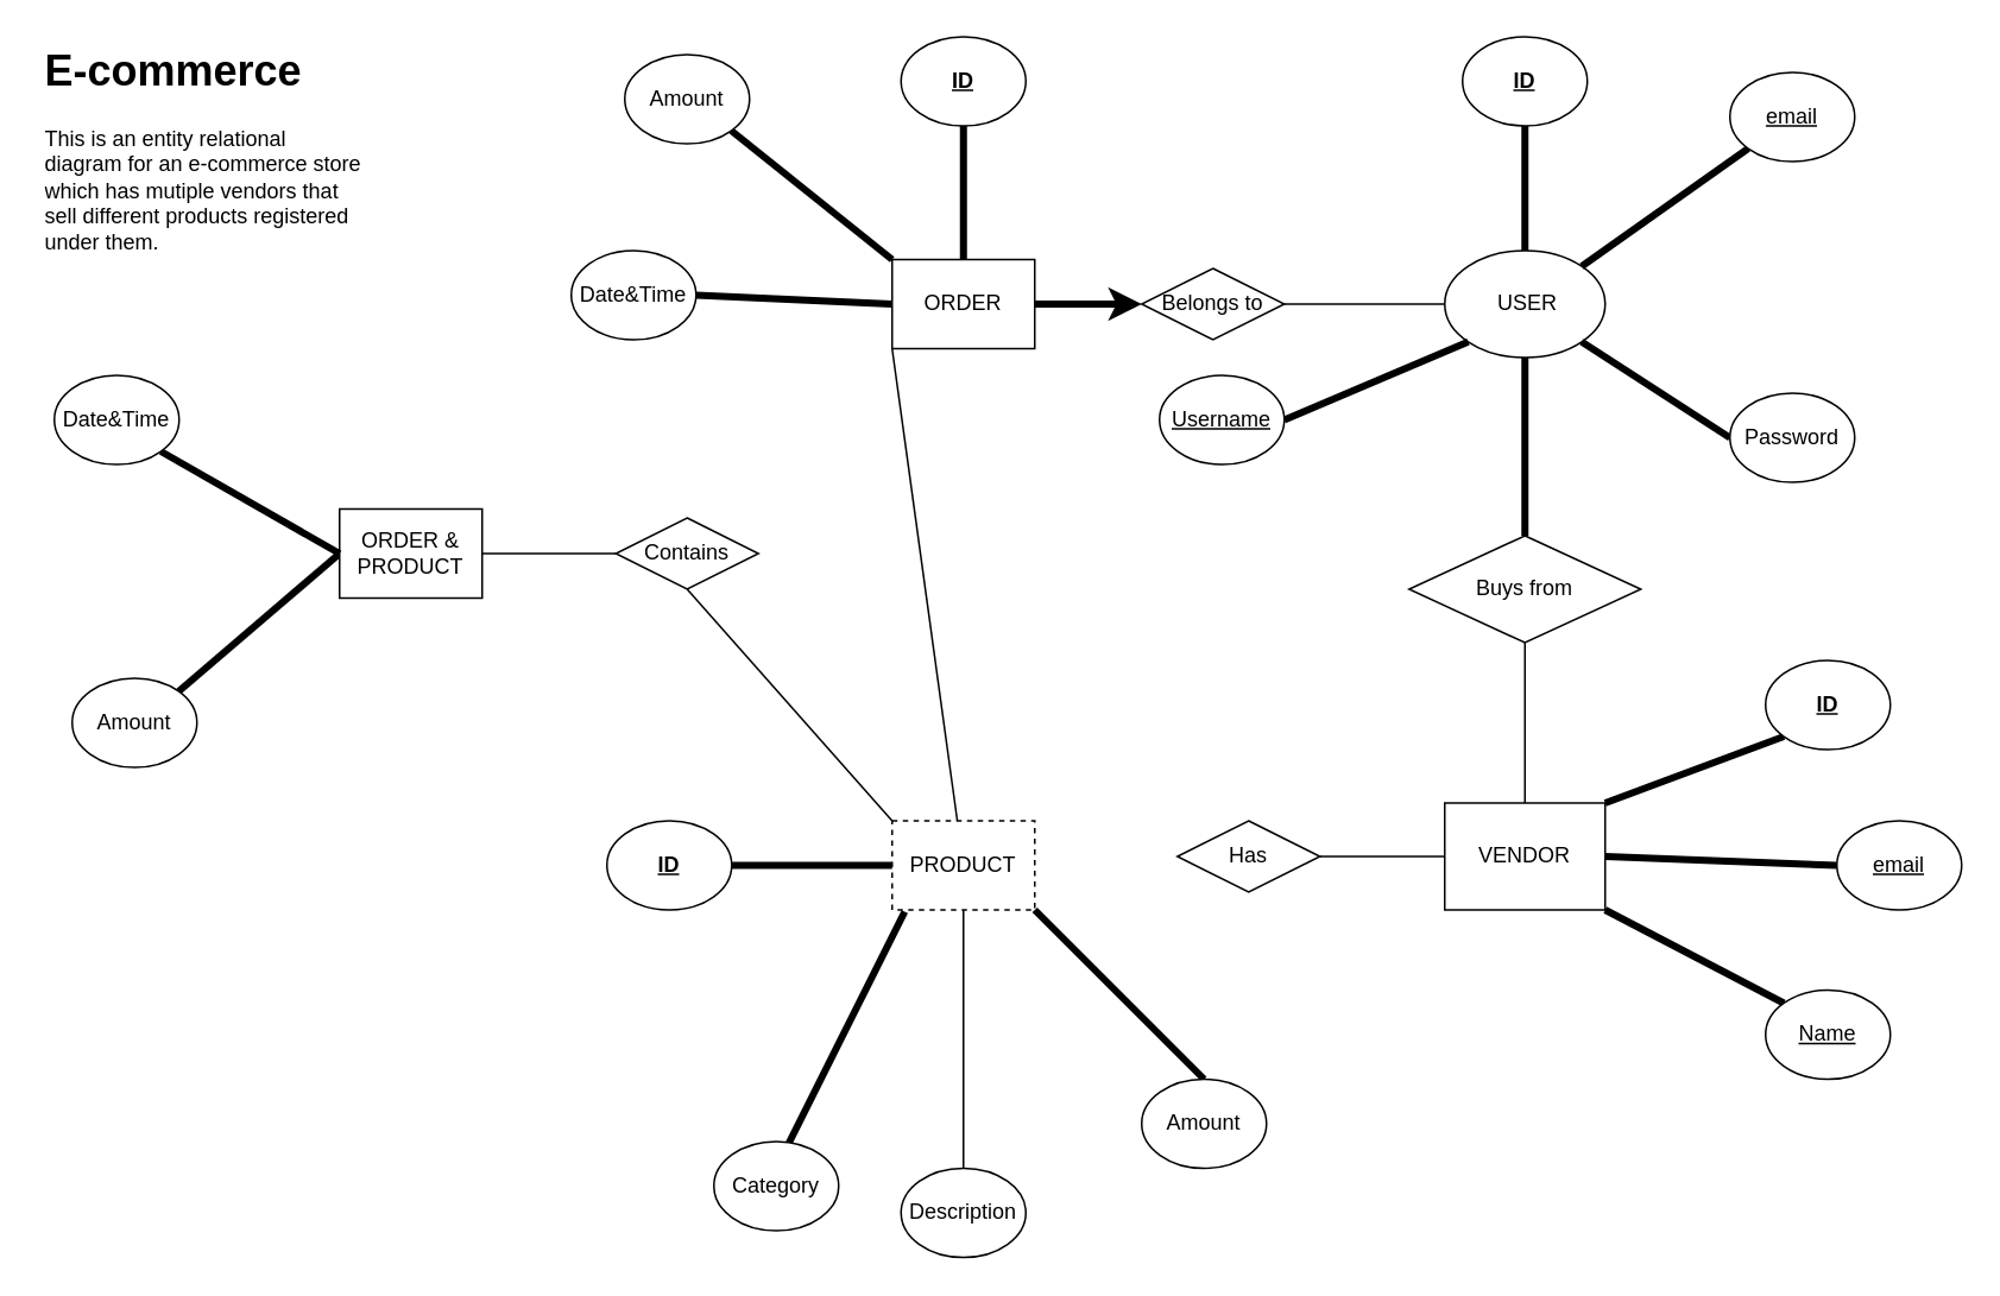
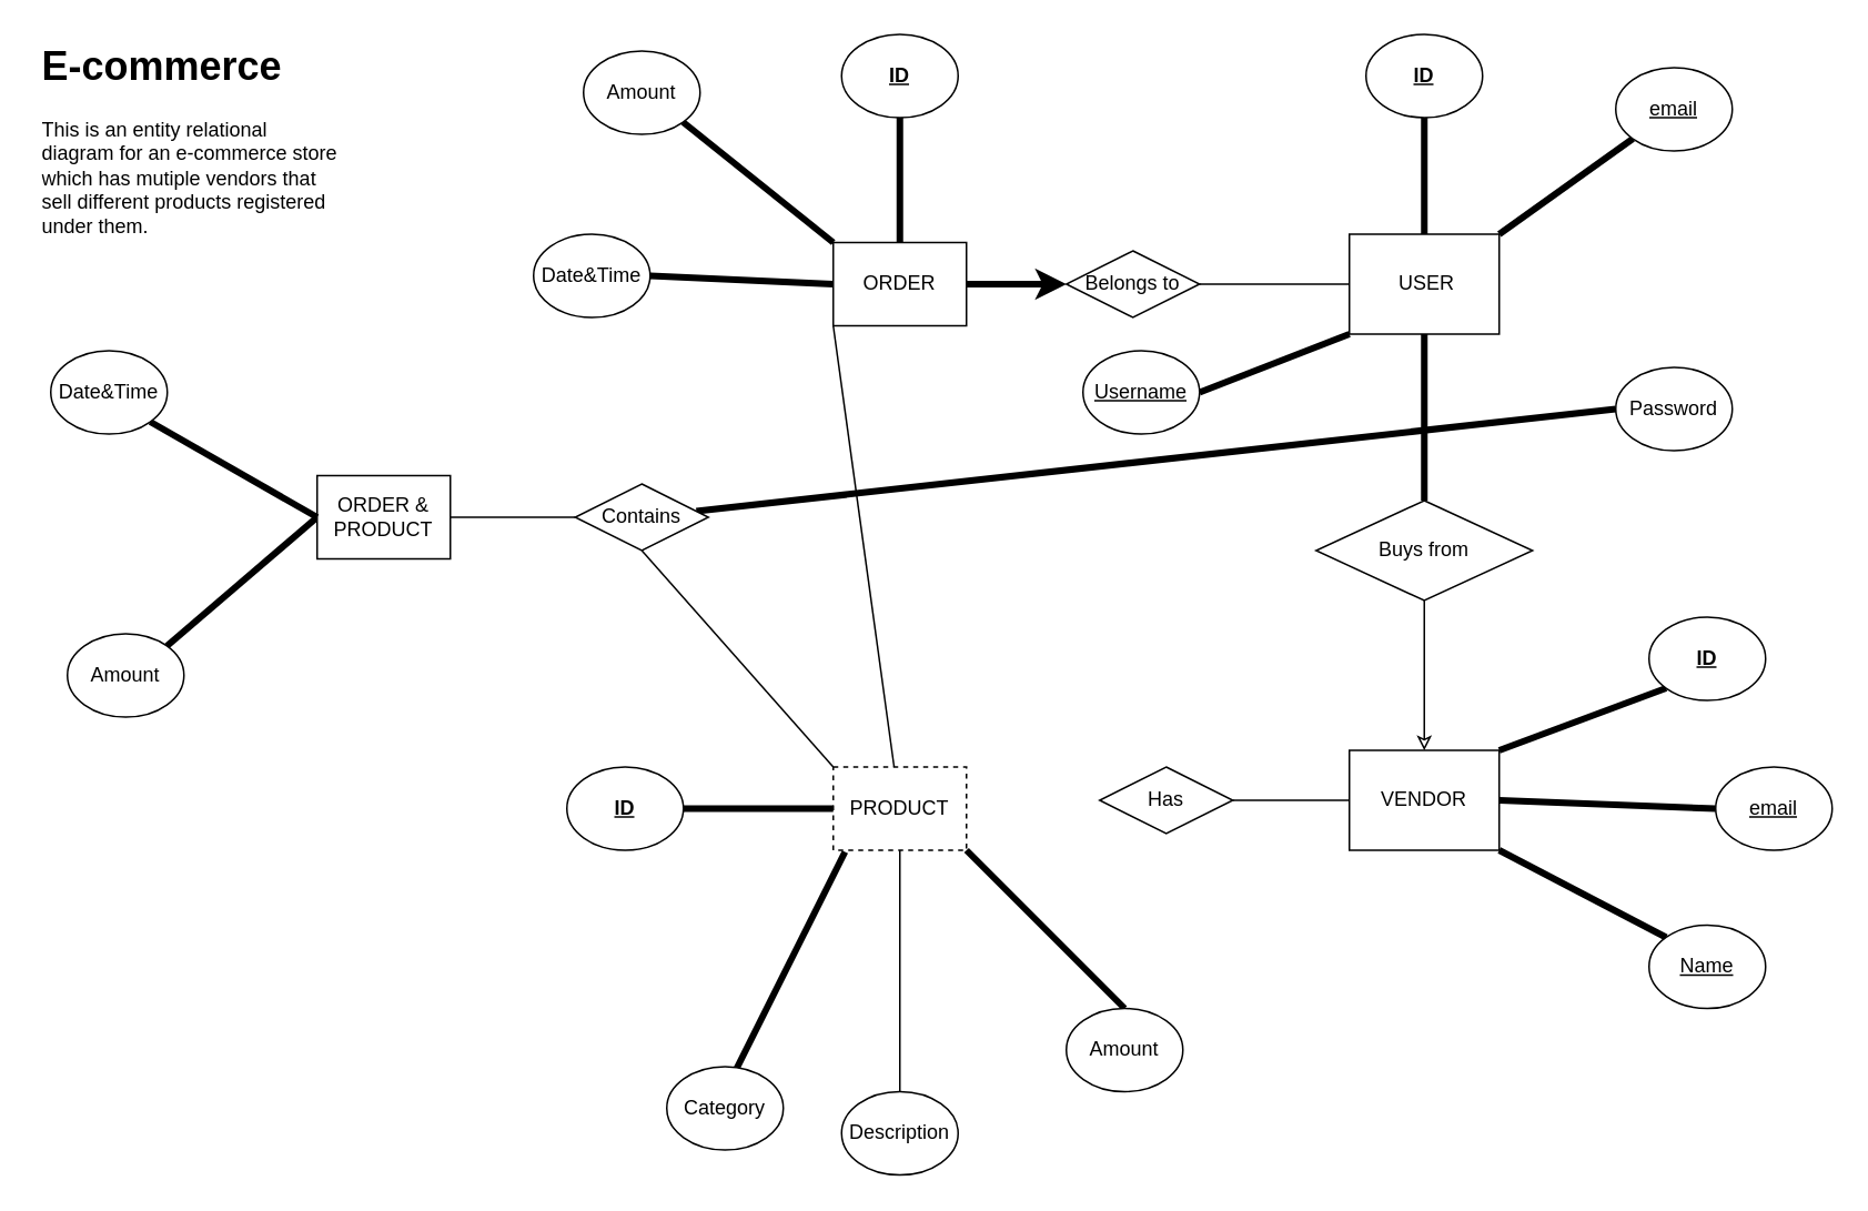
  <mxCell id="0" />
  <mxCell id="1" parent="0" />
  <mxCell id="2" style="edgeStyle=none;html=1;exitX=0.5;exitY=1;exitDx=0;exitDy=0;entryX=0.5;entryY=0;entryDx=0;entryDy=0;endArrow=none;endFill=0;strokeWidth=4;" parent="1" source="4" target="22" edge="1"><mxGeometry relative="1" as="geometry" /></mxCell>
  <mxCell id="3" style="edgeStyle=none;html=1;exitX=0;exitY=0.5;exitDx=0;exitDy=0;entryX=1;entryY=0.5;entryDx=0;entryDy=0;endArrow=none;endFill=0;" parent="1" source="4" target="29" edge="1"><mxGeometry relative="1" as="geometry" /></mxCell>
- <mxCell id="4" value="&amp;nbsp;USER" style="ellipse;whiteSpace=wrap;html=1;" parent="1" vertex="1"><mxGeometry x="810" y="140" width="90" height="60" as="geometry" /></mxCell>
+ <mxCell id="4" value="&amp;nbsp;USER" style="rounded=0;whiteSpace=wrap;html=1;" parent="1" vertex="1"><mxGeometry x="810" y="140" width="90" height="60" as="geometry" /></mxCell>
  <mxCell id="5" style="edgeStyle=none;html=1;exitX=0;exitY=0.5;exitDx=0;exitDy=0;entryX=1;entryY=0.5;entryDx=0;entryDy=0;endArrow=none;endFill=0;" parent="1" source="7" target="34" edge="1"><mxGeometry relative="1" as="geometry" /></mxCell>
  <mxCell id="6" style="edgeStyle=none;html=1;exitX=1;exitY=0.5;exitDx=0;exitDy=0;entryX=0;entryY=0.5;entryDx=0;entryDy=0;endArrow=none;endFill=0;strokeWidth=4;" parent="1" source="7" target="48" edge="1"><mxGeometry relative="1" as="geometry" /></mxCell>
  <mxCell id="7" value="VENDOR" style="rounded=0;whiteSpace=wrap;html=1;" parent="1" vertex="1"><mxGeometry x="810" y="450" width="90" height="60" as="geometry" /></mxCell>
  <mxCell id="8" value="&lt;h1&gt;E-commerce&amp;nbsp;&lt;/h1&gt;&lt;p&gt;This is an entity relational diagram for an e-commerce store which has mutiple vendors that sell different products registered under them.&lt;/p&gt;" style="text;html=1;strokeColor=none;fillColor=none;spacing=5;spacingTop=-20;whiteSpace=wrap;overflow=hidden;rounded=0;" parent="1" vertex="1"><mxGeometry x="20" width="190" height="120" as="geometry" y="20" /></mxCell>
  <mxCell id="9" style="edgeStyle=none;html=1;exitX=0;exitY=1;exitDx=0;exitDy=0;entryX=1;entryY=0;entryDx=0;entryDy=0;endArrow=none;endFill=0;endSize=6;strokeWidth=4;" parent="1" source="10" target="4" edge="1"><mxGeometry relative="1" as="geometry" /></mxCell>
  <mxCell id="10" value="&lt;u&gt;email&lt;/u&gt;" style="ellipse;whiteSpace=wrap;html=1;" parent="1" vertex="1"><mxGeometry x="970" y="40" width="70" height="50" as="geometry" /></mxCell>
  <mxCell id="11" style="edgeStyle=none;html=1;exitX=0.5;exitY=1;exitDx=0;exitDy=0;entryX=0.5;entryY=0;entryDx=0;entryDy=0;endArrow=none;endFill=0;strokeWidth=4;" parent="1" source="12" target="4" edge="1"><mxGeometry relative="1" as="geometry" /></mxCell>
  <mxCell id="12" value="&lt;b&gt;&lt;u&gt;ID&lt;/u&gt;&lt;/b&gt;" style="ellipse;whiteSpace=wrap;html=1;" parent="1" vertex="1"><mxGeometry x="820" width="70" height="50" as="geometry" y="20" /></mxCell>
  <mxCell id="13" style="edgeStyle=none;html=1;exitX=0;exitY=0;exitDx=0;exitDy=0;entryX=1;entryY=1;entryDx=0;entryDy=0;strokeWidth=4;endArrow=none;endFill=0;endSize=6;" parent="1" source="14" target="7" edge="1"><mxGeometry relative="1" as="geometry" /></mxCell>
  <mxCell id="14" value="&lt;u&gt;Name&lt;/u&gt;" style="ellipse;whiteSpace=wrap;html=1;" parent="1" vertex="1"><mxGeometry x="990" y="555" width="70" height="50" as="geometry" /></mxCell>
  <mxCell id="15" style="edgeStyle=none;html=1;exitX=0;exitY=1;exitDx=0;exitDy=0;entryX=1;entryY=0;entryDx=0;entryDy=0;strokeWidth=4;endArrow=none;endFill=0;endSize=6;" parent="1" source="16" target="7" edge="1"><mxGeometry relative="1" as="geometry" /></mxCell>
  <mxCell id="16" value="&lt;b&gt;&lt;u&gt;ID&lt;/u&gt;&lt;/b&gt;" style="ellipse;whiteSpace=wrap;html=1;" parent="1" vertex="1"><mxGeometry x="990" y="370" width="70" height="50" as="geometry" /></mxCell>
  <mxCell id="17" style="edgeStyle=none;html=1;exitX=1;exitY=0.5;exitDx=0;exitDy=0;entryX=0;entryY=1;entryDx=0;entryDy=0;endArrow=none;endFill=0;strokeWidth=4;" parent="1" source="18" target="4" edge="1"><mxGeometry relative="1" as="geometry" /></mxCell>
  <mxCell id="18" value="&lt;u&gt;Username&lt;span style=&quot;color: rgba(0, 0, 0, 0); font-family: monospace; font-size: 0px; text-align: start;&quot;&gt;%3CmxGraphModel%3E%3Croot%3E%3CmxCell%20id%3D%220%22%2F%3E%3CmxCell%20id%3D%221%22%20parent%3D%220%22%2F%3E%3CmxCell%20id%3D%222%22%20value%3D%22%22%20style%3D%22ellipse%3BwhiteSpace%3Dwrap%3Bhtml%3D1%3B%22%20vertex%3D%221%22%20parent%3D%221%22%3E%3CmxGeometry%20x%3D%22379%22%20y%3D%2210%22%20width%3D%2270%22%20height%3D%2250%22%20as%3D%22geometry%22%2F%3E%3C%2FmxCell%3E%3C%2Froot%3E%3C%2FmxGraphModel%3E&lt;/span&gt;&lt;/u&gt;" style="ellipse;whiteSpace=wrap;html=1;" parent="1" vertex="1"><mxGeometry x="650" y="210" width="70" height="50" as="geometry" /></mxCell>
- <mxCell id="19" style="edgeStyle=none;html=1;exitX=0;exitY=0.5;exitDx=0;exitDy=0;entryX=1;entryY=1;entryDx=0;entryDy=0;endArrow=none;endFill=0;strokeWidth=4;" parent="1" source="20" target="4" edge="1"><mxGeometry relative="1" as="geometry" /></mxCell>
+ <mxCell id="19" style="edgeStyle=none;html=1;exitX=0;exitY=0.5;exitDx=0;exitDy=0;endArrow=none;endFill=0;strokeWidth=4;" parent="1" source="20" target="47" edge="1"><mxGeometry relative="1" as="geometry" /></mxCell>
  <mxCell id="20" value="Password" style="ellipse;whiteSpace=wrap;html=1;" parent="1" vertex="1"><mxGeometry x="970" y="220" width="70" height="50" as="geometry" /></mxCell>
- <mxCell id="21" style="edgeStyle=none;html=1;exitX=0.5;exitY=1;exitDx=0;exitDy=0;entryX=0.5;entryY=0;entryDx=0;entryDy=0;endArrow=none;endFill=0;" parent="1" source="22" target="7" edge="1"><mxGeometry relative="1" as="geometry" /></mxCell>
+ <mxCell id="21" style="edgeStyle=none;html=1;exitX=0.5;exitY=1;exitDx=0;exitDy=0;entryX=0.5;entryY=0;entryDx=0;entryDy=0;endArrow=classic;endFill=0;" parent="1" source="22" target="7" edge="1"><mxGeometry relative="1" as="geometry" /></mxCell>
  <mxCell id="22" value="Buys from" style="rhombus;whiteSpace=wrap;html=1;" parent="1" vertex="1"><mxGeometry x="790" y="300" width="130" height="60" as="geometry" /></mxCell>
  <mxCell id="23" style="edgeStyle=none;html=1;exitX=1;exitY=0.5;exitDx=0;exitDy=0;strokeWidth=4;endArrow=classic;endFill=1;" parent="1" source="25" target="29" edge="1"><mxGeometry relative="1" as="geometry" /></mxCell>
  <mxCell id="24" style="edgeStyle=none;html=1;exitX=0;exitY=1;exitDx=0;exitDy=0;endArrow=none;endFill=0;" parent="1" source="25" target="28" edge="1"><mxGeometry relative="1" as="geometry" /></mxCell>
  <mxCell id="25" value="ORDER" style="rounded=0;whiteSpace=wrap;html=1;strokeWidth=1;" parent="1" vertex="1"><mxGeometry x="500" y="145" width="80" height="50" as="geometry" /></mxCell>
  <mxCell id="26" style="edgeStyle=none;html=1;exitX=1;exitY=1;exitDx=0;exitDy=0;entryX=0.5;entryY=0;entryDx=0;entryDy=0;strokeWidth=4;endArrow=none;endFill=0;" parent="1" source="28" target="41" edge="1"><mxGeometry relative="1" as="geometry" /></mxCell>
  <mxCell id="27" style="edgeStyle=none;html=1;exitX=0;exitY=0;exitDx=0;exitDy=0;entryX=0.5;entryY=1;entryDx=0;entryDy=0;endArrow=none;endFill=0;" parent="1" source="28" target="47" edge="1"><mxGeometry relative="1" as="geometry" /></mxCell>
  <mxCell id="28" value="PRODUCT" style="rounded=0;whiteSpace=wrap;html=1;strokeWidth=1;dashed=1;" parent="1" vertex="1"><mxGeometry x="500" y="460" width="80" height="50" as="geometry" /></mxCell>
  <mxCell id="29" value="Belongs to" style="rhombus;whiteSpace=wrap;html=1;" parent="1" vertex="1"><mxGeometry x="640" y="150" width="80" height="40" as="geometry" /></mxCell>
  <mxCell id="30" style="edgeStyle=none;html=1;exitX=0.5;exitY=1;exitDx=0;exitDy=0;strokeWidth=4;endArrow=none;endFill=0;entryX=0.5;entryY=0;entryDx=0;entryDy=0;" parent="1" source="31" target="25" edge="1"><mxGeometry relative="1" as="geometry"><mxPoint y="140" as="targetPoint" x="540" /></mxGeometry></mxCell>
  <mxCell id="31" value="&lt;b&gt;&lt;u&gt;ID&lt;/u&gt;&lt;/b&gt;" style="ellipse;whiteSpace=wrap;html=1;" parent="1" vertex="1"><mxGeometry x="505" width="70" height="50" as="geometry" y="20" /></mxCell>
  <mxCell id="32" style="edgeStyle=none;html=1;exitX=1;exitY=1;exitDx=0;exitDy=0;strokeWidth=4;endArrow=none;endFill=0;entryX=0;entryY=0;entryDx=0;entryDy=0;" parent="1" source="33" target="25" edge="1"><mxGeometry relative="1" as="geometry"><mxPoint x="500" y="160" as="targetPoint" /></mxGeometry></mxCell>
  <mxCell id="33" value="Amount" style="ellipse;whiteSpace=wrap;html=1;" parent="1" vertex="1"><mxGeometry x="350" y="30" width="70" height="50" as="geometry" /></mxCell>
  <mxCell id="34" value="Has" style="rhombus;whiteSpace=wrap;html=1;" parent="1" vertex="1"><mxGeometry x="660" y="460" width="80" height="40" as="geometry" /></mxCell>
  <mxCell id="35" style="edgeStyle=none;html=1;exitX=0.5;exitY=0;exitDx=0;exitDy=0;entryX=0.5;entryY=1;entryDx=0;entryDy=0;endArrow=none;endFill=0;" parent="1" source="36" target="28" edge="1"><mxGeometry relative="1" as="geometry" /></mxCell>
  <mxCell id="36" value="Description" style="ellipse;whiteSpace=wrap;html=1;" parent="1" vertex="1"><mxGeometry x="505" y="655" width="70" height="50" as="geometry" /></mxCell>
  <mxCell id="37" style="edgeStyle=none;html=1;exitX=1;exitY=0.5;exitDx=0;exitDy=0;endArrow=none;endFill=0;strokeWidth=4;entryX=0;entryY=0.5;entryDx=0;entryDy=0;" parent="1" source="38" target="28" edge="1"><mxGeometry relative="1" as="geometry"><mxPoint x="490" y="480" as="targetPoint" /></mxGeometry></mxCell>
  <mxCell id="38" value="&lt;b&gt;&lt;u&gt;ID&lt;/u&gt;&lt;/b&gt;" style="ellipse;whiteSpace=wrap;html=1;" parent="1" vertex="1"><mxGeometry x="340" y="460" width="70" height="50" as="geometry" /></mxCell>
  <mxCell id="39" style="edgeStyle=none;html=1;exitX=0.6;exitY=0.02;exitDx=0;exitDy=0;entryX=0.088;entryY=1.02;entryDx=0;entryDy=0;endArrow=none;endFill=0;strokeWidth=4;exitPerimeter=0;entryPerimeter=0;" parent="1" source="40" target="28" edge="1"><mxGeometry relative="1" as="geometry" /></mxCell>
  <mxCell id="40" value="Category" style="ellipse;whiteSpace=wrap;html=1;" parent="1" vertex="1"><mxGeometry x="400" y="640" width="70" height="50" as="geometry" /></mxCell>
  <mxCell id="41" value="Amount" style="ellipse;whiteSpace=wrap;html=1;" parent="1" vertex="1"><mxGeometry x="640" y="605" width="70" height="50" as="geometry" /></mxCell>
  <mxCell id="42" style="edgeStyle=none;html=1;exitX=1;exitY=0.5;exitDx=0;exitDy=0;entryX=0;entryY=0.5;entryDx=0;entryDy=0;strokeWidth=4;endArrow=none;endFill=0;" parent="1" source="43" target="25" edge="1"><mxGeometry relative="1" as="geometry" /></mxCell>
  <mxCell id="43" value="Date&amp;amp;Time" style="ellipse;whiteSpace=wrap;html=1;" parent="1" vertex="1"><mxGeometry x="320" y="140" width="70" height="50" as="geometry" /></mxCell>
  <mxCell id="44" style="edgeStyle=none;html=1;exitX=0;exitY=0.5;exitDx=0;exitDy=0;entryX=1;entryY=0;entryDx=0;entryDy=0;strokeWidth=4;endArrow=none;endFill=0;" parent="1" source="45" target="51" edge="1"><mxGeometry relative="1" as="geometry" /></mxCell>
  <mxCell id="45" value="ORDER &amp;amp; PRODUCT" style="rounded=0;whiteSpace=wrap;html=1;strokeWidth=1;" parent="1" vertex="1"><mxGeometry x="190" y="285" width="80" height="50" as="geometry" /></mxCell>
  <mxCell id="46" style="edgeStyle=none;html=1;exitX=0;exitY=0.5;exitDx=0;exitDy=0;entryX=1;entryY=0.5;entryDx=0;entryDy=0;endArrow=none;endFill=0;" parent="1" source="47" target="45" edge="1"><mxGeometry relative="1" as="geometry" /></mxCell>
  <mxCell id="47" value="Contains" style="rhombus;whiteSpace=wrap;html=1;" parent="1" vertex="1"><mxGeometry x="345" y="290" width="80" height="40" as="geometry" /></mxCell>
  <mxCell id="48" value="&lt;u&gt;email&lt;/u&gt;" style="ellipse;whiteSpace=wrap;html=1;" parent="1" vertex="1"><mxGeometry x="1030" y="460" width="70" height="50" as="geometry" /></mxCell>
  <mxCell id="49" style="edgeStyle=none;html=1;exitX=1;exitY=1;exitDx=0;exitDy=0;entryX=0;entryY=0.5;entryDx=0;entryDy=0;strokeWidth=4;endArrow=none;endFill=0;" parent="1" source="50" target="45" edge="1"><mxGeometry relative="1" as="geometry" /></mxCell>
  <mxCell id="50" value="Date&amp;amp;Time" style="ellipse;whiteSpace=wrap;html=1;" parent="1" vertex="1"><mxGeometry x="30" y="210" width="70" height="50" as="geometry" /></mxCell>
  <mxCell id="51" value="Amount" style="ellipse;whiteSpace=wrap;html=1;" parent="1" vertex="1"><mxGeometry x="40" y="380" width="70" height="50" as="geometry" /></mxCell>
